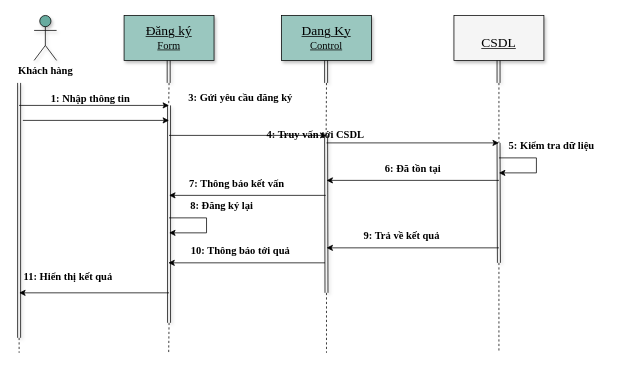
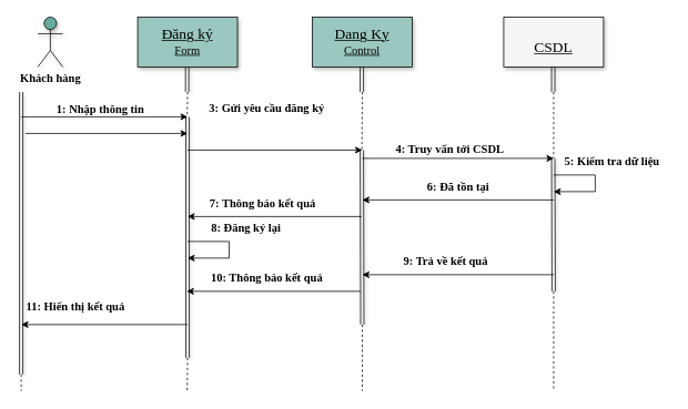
  <mxCell id="0" />
  <mxCell id="1" parent="0" />
  <mxCell id="2" value="&lt;font face=&quot;Times New Roman&quot;&gt;&lt;span style=&quot;font-size: 14px;&quot;&gt;&lt;b&gt;Khách hàng&lt;/b&gt;&lt;/span&gt;&lt;/font&gt;" style="shape=umlActor;verticalLabelPosition=bottom;verticalAlign=top;html=1;outlineConnect=0;fillColor=#67AB9F;shadow=1;" vertex="1" parent="1"><mxGeometry x="45" y="20" width="30" height="60" as="geometry" /></mxCell>
  <mxCell id="3" value="&lt;font style=&quot;&quot; face=&quot;Times New Roman&quot;&gt;&lt;u style=&quot;&quot;&gt;&lt;font style=&quot;font-size: 18px;&quot;&gt;Đăng ký&lt;br&gt;&lt;/font&gt;&lt;span style=&quot;font-size: 14px;&quot;&gt;Form&lt;/span&gt;&lt;/u&gt;&lt;/font&gt;" style="rounded=0;whiteSpace=wrap;html=1;align=center;fillColor=#9AC7BF;shadow=1;" vertex="1" parent="1"><mxGeometry x="165" y="20" width="120" height="60" as="geometry" /></mxCell>
  <mxCell id="4" value="" style="shape=link;html=1;rounded=0;fillColor=#9AC7BF;shadow=1;" edge="1" parent="1"><mxGeometry width="100" relative="1" as="geometry"><mxPoint x="25" y="110" as="sourcePoint" /><mxPoint x="25" y="450" as="targetPoint" /></mxGeometry></mxCell>
  <mxCell id="5" value="" style="shape=link;html=1;rounded=0;shadow=1;" edge="1" parent="1"><mxGeometry width="100" relative="1" as="geometry"><mxPoint x="225" y="140" as="sourcePoint" /><mxPoint x="225" y="430" as="targetPoint" /></mxGeometry></mxCell>
  <mxCell id="6" value="" style="shape=link;html=1;rounded=0;shadow=1;" edge="1" parent="1"><mxGeometry width="100" relative="1" as="geometry"><mxPoint x="224.5" y="80" as="sourcePoint" /><mxPoint x="224.5" y="110" as="targetPoint" /></mxGeometry></mxCell>
  <mxCell id="7" value="" style="endArrow=classic;html=1;rounded=0;" edge="1" parent="1"><mxGeometry width="50" height="50" relative="1" as="geometry"><mxPoint x="25" y="140" as="sourcePoint" /><mxPoint x="225" y="140" as="targetPoint" /></mxGeometry></mxCell>
  <mxCell id="8" value="" style="shape=link;html=1;rounded=0;shadow=1;" edge="1" parent="1"><mxGeometry width="100" relative="1" as="geometry"><mxPoint x="434.5" y="180" as="sourcePoint" /><mxPoint x="435" y="390" as="targetPoint" /></mxGeometry></mxCell>
  <mxCell id="9" value="&lt;u style=&quot;font-family: &amp;quot;Times New Roman&amp;quot;;&quot;&gt;&lt;font style=&quot;font-size: 18px;&quot;&gt;Dang Ky&lt;br&gt;&lt;/font&gt;&lt;/u&gt;&lt;span style=&quot;font-size: 14px;&quot;&gt;&lt;font face=&quot;Times New Roman&quot;&gt;&lt;u&gt;Control&lt;/u&gt;&lt;/font&gt;&lt;/span&gt;" style="rounded=0;whiteSpace=wrap;html=1;fillColor=#9AC7BF;shadow=1;" vertex="1" parent="1"><mxGeometry x="375" y="20" width="120" height="60" as="geometry" /></mxCell>
  <mxCell id="10" value="" style="endArrow=classic;html=1;rounded=0;" edge="1" parent="1"><mxGeometry width="50" height="50" relative="1" as="geometry"><mxPoint x="225" y="180" as="sourcePoint" /><mxPoint x="435" y="180" as="targetPoint" /></mxGeometry></mxCell>
  <mxCell id="11" value="" style="endArrow=classic;html=1;rounded=0;" edge="1" parent="1"><mxGeometry width="50" height="50" relative="1" as="geometry"><mxPoint x="434" y="260" as="sourcePoint" /><mxPoint x="225" y="260" as="targetPoint" /></mxGeometry></mxCell>
  <mxCell id="12" value="" style="shape=link;html=1;rounded=0;shadow=1;" edge="1" parent="1"><mxGeometry width="100" relative="1" as="geometry"><mxPoint x="434.5" y="80" as="sourcePoint" /><mxPoint x="434.5" y="110" as="targetPoint" /></mxGeometry></mxCell>
  <mxCell id="13" value="&lt;br&gt;&lt;font face=&quot;Times New Roman&quot;&gt;&lt;span style=&quot;font-size: 18px;&quot;&gt;&lt;u&gt;CSDL&lt;/u&gt;&lt;/span&gt;&lt;/font&gt;" style="rounded=0;whiteSpace=wrap;html=1;fillColor=#f5f5f5;shadow=1;" vertex="1" parent="1"><mxGeometry x="605" y="20" width="120" height="60" as="geometry" /></mxCell>
  <mxCell id="14" value="" style="shape=link;html=1;rounded=0;shadow=1;" edge="1" parent="1"><mxGeometry width="100" relative="1" as="geometry"><mxPoint x="664.5" y="80" as="sourcePoint" /><mxPoint x="664.5" y="110" as="targetPoint" /></mxGeometry></mxCell>
  <mxCell id="15" value="" style="shape=link;html=1;rounded=0;shadow=1;" edge="1" parent="1"><mxGeometry width="100" relative="1" as="geometry"><mxPoint x="664.5" y="190" as="sourcePoint" /><mxPoint x="665" y="350" as="targetPoint" /></mxGeometry></mxCell>
  <mxCell id="16" value="" style="endArrow=classic;html=1;rounded=0;" edge="1" parent="1"><mxGeometry width="50" height="50" relative="1" as="geometry"><mxPoint x="435" y="190" as="sourcePoint" /><mxPoint x="665" y="190" as="targetPoint" /></mxGeometry></mxCell>
  <mxCell id="17" value="" style="endArrow=classic;html=1;rounded=0;" edge="1" parent="1"><mxGeometry width="50" height="50" relative="1" as="geometry"><mxPoint x="665" y="240" as="sourcePoint" /><mxPoint x="435" y="240" as="targetPoint" /></mxGeometry></mxCell>
  <mxCell id="18" value="" style="endArrow=none;html=1;rounded=0;" edge="1" parent="1"><mxGeometry width="50" height="50" relative="1" as="geometry"><mxPoint x="665" y="210" as="sourcePoint" /><mxPoint x="715" y="210" as="targetPoint" /></mxGeometry></mxCell>
  <mxCell id="19" value="" style="endArrow=none;html=1;rounded=0;" edge="1" parent="1"><mxGeometry width="50" height="50" relative="1" as="geometry"><mxPoint x="715" y="210" as="sourcePoint" /><mxPoint x="715" y="230" as="targetPoint" /></mxGeometry></mxCell>
  <mxCell id="20" value="" style="endArrow=classic;html=1;rounded=0;" edge="1" parent="1"><mxGeometry width="50" height="50" relative="1" as="geometry"><mxPoint x="715" y="230" as="sourcePoint" /><mxPoint x="665" y="230" as="targetPoint" /></mxGeometry></mxCell>
  <mxCell id="21" value="" style="endArrow=none;dashed=1;html=1;rounded=0;" edge="1" parent="1"><mxGeometry width="50" height="50" relative="1" as="geometry"><mxPoint x="25" y="450" as="sourcePoint" /><mxPoint x="25" y="470" as="targetPoint" /></mxGeometry></mxCell>
  <mxCell id="22" value="" style="endArrow=none;dashed=1;html=1;rounded=0;" edge="1" parent="1"><mxGeometry width="50" height="50" relative="1" as="geometry"><mxPoint x="225" y="430" as="sourcePoint" /><mxPoint x="224.5" y="470" as="targetPoint" /></mxGeometry></mxCell>
  <mxCell id="23" value="" style="endArrow=none;dashed=1;html=1;rounded=0;" edge="1" parent="1"><mxGeometry width="50" height="50" relative="1" as="geometry"><mxPoint x="435" y="390" as="sourcePoint" /><mxPoint x="435" y="470" as="targetPoint" /></mxGeometry></mxCell>
  <mxCell id="24" value="" style="endArrow=none;dashed=1;html=1;rounded=0;" edge="1" parent="1"><mxGeometry width="50" height="50" relative="1" as="geometry"><mxPoint x="665" y="350" as="sourcePoint" /><mxPoint x="665" y="470" as="targetPoint" /></mxGeometry></mxCell>
  <mxCell id="25" value="" style="endArrow=none;dashed=1;html=1;rounded=0;" edge="1" parent="1"><mxGeometry width="50" height="50" relative="1" as="geometry"><mxPoint x="665" y="110" as="sourcePoint" /><mxPoint x="665" y="190" as="targetPoint" /></mxGeometry></mxCell>
  <mxCell id="26" value="" style="endArrow=none;dashed=1;html=1;rounded=0;" edge="1" parent="1"><mxGeometry width="50" height="50" relative="1" as="geometry"><mxPoint x="435" y="110" as="sourcePoint" /><mxPoint x="434.5" y="180" as="targetPoint" /></mxGeometry></mxCell>
  <mxCell id="27" value="" style="endArrow=none;dashed=1;html=1;rounded=0;" edge="1" parent="1"><mxGeometry width="50" height="50" relative="1" as="geometry"><mxPoint x="225" y="110" as="sourcePoint" /><mxPoint x="224.5" y="140" as="targetPoint" /></mxGeometry></mxCell>
  <mxCell id="28" value="&lt;font style=&quot;font-size: 14px;&quot;&gt;&lt;b&gt;1: Nhập thông tin&lt;/b&gt;&lt;/font&gt;" style="text;html=1;align=center;verticalAlign=middle;resizable=0;points=[];autosize=1;strokeColor=none;fillColor=none;fontSize=18;fontFamily=Times New Roman;" vertex="1" parent="1"><mxGeometry x="55" y="110" width="130" height="40" as="geometry" /></mxCell>
  <mxCell id="29" value="&lt;b&gt;3: Gửi yêu cầu đăng ký&lt;/b&gt;" style="text;html=1;align=center;verticalAlign=middle;resizable=0;points=[];autosize=1;strokeColor=none;fillColor=none;fontSize=14;fontFamily=Times New Roman;" vertex="1" parent="1"><mxGeometry x="240" y="115" width="160" height="30" as="geometry" /></mxCell>
- <mxCell id="30" value="&lt;b&gt;4: Truy vấn tới CSDL&lt;/b&gt;" style="text;html=1;align=center;verticalAlign=middle;resizable=0;points=[];autosize=1;strokeColor=none;fillColor=none;fontSize=14;fontFamily=Times New Roman;" vertex="1" parent="1"><mxGeometry x="345" y="165" width="150" height="30" as="geometry" /></mxCell>
+ <mxCell id="30" value="&lt;b&gt;4: Truy vấn tới CSDL&lt;/b&gt;" style="text;html=1;align=center;verticalAlign=middle;resizable=0;points=[];autosize=1;strokeColor=none;fillColor=none;fontSize=14;fontFamily=Times New Roman;" vertex="1" parent="1"><mxGeometry x="465" y="165" width="150" height="30" as="geometry" /></mxCell>
  <mxCell id="31" value="&lt;b&gt;6: Đã tồn tại&lt;/b&gt;" style="text;html=1;align=center;verticalAlign=middle;resizable=0;points=[];autosize=1;strokeColor=none;fillColor=none;fontSize=14;fontFamily=Times New Roman;" vertex="1" parent="1"><mxGeometry x="500" y="210" width="100" height="30" as="geometry" /></mxCell>
  <mxCell id="32" value="&lt;b&gt;5: Kiểm tra dữ liệu&lt;/b&gt;" style="text;html=1;align=center;verticalAlign=middle;resizable=0;points=[];autosize=1;strokeColor=none;fillColor=none;fontSize=14;fontFamily=Times New Roman;" vertex="1" parent="1"><mxGeometry x="665" y="180" width="140" height="30" as="geometry" /></mxCell>
- <mxCell id="33" value="&lt;b&gt;7: Thông báo kết vấn&lt;/b&gt;" style="text;html=1;align=center;verticalAlign=middle;resizable=0;points=[];autosize=1;strokeColor=none;fillColor=none;fontSize=14;fontFamily=Times New Roman;" vertex="1" parent="1"><mxGeometry x="240" y="230" width="150" height="30" as="geometry" /></mxCell>
+ <mxCell id="33" value="&lt;b&gt;7: Thông báo kết quả&lt;/b&gt;" style="text;html=1;align=center;verticalAlign=middle;resizable=0;points=[];autosize=1;strokeColor=none;fillColor=none;fontSize=14;fontFamily=Times New Roman;" vertex="1" parent="1"><mxGeometry x="240" y="230" width="150" height="30" as="geometry" /></mxCell>
  <mxCell id="34" value="" style="endArrow=classic;html=1;rounded=0;fontFamily=Times New Roman;fontSize=14;" edge="1" parent="1"><mxGeometry width="50" height="50" relative="1" as="geometry"><mxPoint x="225" y="390" as="sourcePoint" /><mxPoint x="25" y="390" as="targetPoint" /></mxGeometry></mxCell>
  <mxCell id="35" value="&lt;b&gt;11: Hiển thị kết quả&lt;/b&gt;" style="text;html=1;align=center;verticalAlign=middle;resizable=0;points=[];autosize=1;strokeColor=none;fillColor=none;fontSize=14;fontFamily=Times New Roman;" vertex="1" parent="1"><mxGeometry x="20" y="355" width="140" height="30" as="geometry" /></mxCell>
  <mxCell id="36" value="" style="endArrow=classic;html=1;rounded=0;" edge="1" parent="1"><mxGeometry width="50" height="50" relative="1" as="geometry"><mxPoint x="30" y="160" as="sourcePoint" /><mxPoint x="225" y="160" as="targetPoint" /></mxGeometry></mxCell>
  <mxCell id="37" value="" style="endArrow=none;html=1;rounded=0;" edge="1" parent="1"><mxGeometry width="50" height="50" relative="1" as="geometry"><mxPoint x="225" y="290" as="sourcePoint" /><mxPoint x="275" y="290" as="targetPoint" /></mxGeometry></mxCell>
  <mxCell id="38" value="" style="endArrow=none;html=1;rounded=0;" edge="1" parent="1"><mxGeometry width="50" height="50" relative="1" as="geometry"><mxPoint x="275" y="290" as="sourcePoint" /><mxPoint x="275" y="310" as="targetPoint" /></mxGeometry></mxCell>
  <mxCell id="39" value="" style="endArrow=classic;html=1;rounded=0;" edge="1" parent="1"><mxGeometry width="50" height="50" relative="1" as="geometry"><mxPoint x="275" y="310" as="sourcePoint" /><mxPoint x="225" y="310" as="targetPoint" /></mxGeometry></mxCell>
  <mxCell id="40" value="&lt;b&gt;8: Đăng ký lại&lt;/b&gt;" style="text;html=1;align=center;verticalAlign=middle;resizable=0;points=[];autosize=1;strokeColor=none;fillColor=none;fontSize=14;fontFamily=Times New Roman;" vertex="1" parent="1"><mxGeometry x="240" y="260" width="110" height="30" as="geometry" /></mxCell>
  <mxCell id="41" value="" style="endArrow=classic;html=1;rounded=0;" edge="1" parent="1"><mxGeometry width="50" height="50" relative="1" as="geometry"><mxPoint x="665" y="330" as="sourcePoint" /><mxPoint x="435" y="330" as="targetPoint" /></mxGeometry></mxCell>
  <mxCell id="42" value="&lt;b&gt;9: Trả về kết quả&lt;/b&gt;" style="text;html=1;align=center;verticalAlign=middle;resizable=0;points=[];autosize=1;strokeColor=none;fillColor=none;fontSize=14;fontFamily=Times New Roman;" vertex="1" parent="1"><mxGeometry x="475" y="300" width="120" height="30" as="geometry" /></mxCell>
  <mxCell id="43" value="" style="endArrow=classic;html=1;rounded=0;" edge="1" parent="1"><mxGeometry width="50" height="50" relative="1" as="geometry"><mxPoint x="433" y="350" as="sourcePoint" /><mxPoint x="224" y="350" as="targetPoint" /></mxGeometry></mxCell>
- <mxCell id="44" value="&lt;b&gt;10: Thông báo tới quả&lt;/b&gt;" style="text;html=1;align=center;verticalAlign=middle;resizable=0;points=[];autosize=1;strokeColor=none;fillColor=none;fontSize=14;fontFamily=Times New Roman;" vertex="1" parent="1"><mxGeometry x="240" y="320" width="160" height="30" as="geometry" /></mxCell>
+ <mxCell id="44" value="&lt;b&gt;10: Thông báo kết quả&lt;/b&gt;" style="text;html=1;align=center;verticalAlign=middle;resizable=0;points=[];autosize=1;strokeColor=none;fillColor=none;fontSize=14;fontFamily=Times New Roman;" vertex="1" parent="1"><mxGeometry x="240" y="320" width="160" height="30" as="geometry" /></mxCell>
